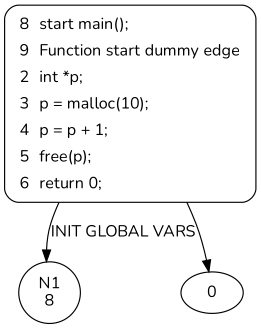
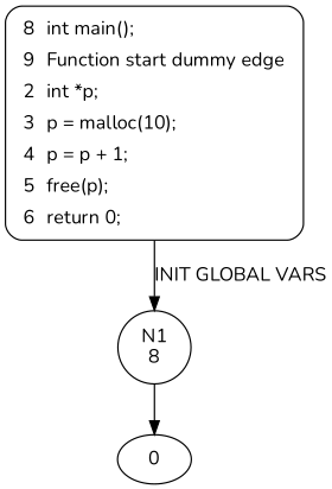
  digraph {
    fontname=Nunito
    node [fontname=Nunito]
    edge [fontname=Nunito]
    n1 [label="N1\n8" shape=circle]
-   n2 [fillcolor=white label=<<table border="0" cellborder="0" cellpadding="3" bgcolor="white"><tr><td align="right">8</td><td align="left">start main();</td></tr><tr><td align="right">9</td><td align="left">Function start dummy edge</td></tr><tr><td align="right">2</td><td align="left">int *p;</td></tr><tr><td align="right">3</td><td align="left">p = malloc(10);</td></tr><tr><td align="right">4</td><td align="left">p = p + 1;</td></tr><tr><td align="right">5</td><td align="left">free(p);</td></tr><tr><td align="right">6</td><td align="left">return 0;</td></tr></table>> penwidth=1 shape=Mrecord style="filled,bold"]
+   n2 [fillcolor=white label=<<table border="0" cellborder="0" cellpadding="3" bgcolor="white"><tr><td align="right">8</td><td align="left">int main();</td></tr><tr><td align="right">9</td><td align="left">Function start dummy edge</td></tr><tr><td align="right">2</td><td align="left">int *p;</td></tr><tr><td align="right">3</td><td align="left">p = malloc(10);</td></tr><tr><td align="right">4</td><td align="left">p = p + 1;</td></tr><tr><td align="right">5</td><td align="left">free(p);</td></tr><tr><td align="right">6</td><td align="left">return 0;</td></tr></table>> penwidth=1 shape=Mrecord style="filled,bold"]
    0
    n2 -> n1 [label="INIT GLOBAL VARS"]
-   n2 -> 0
+   n1 -> 0
  }
